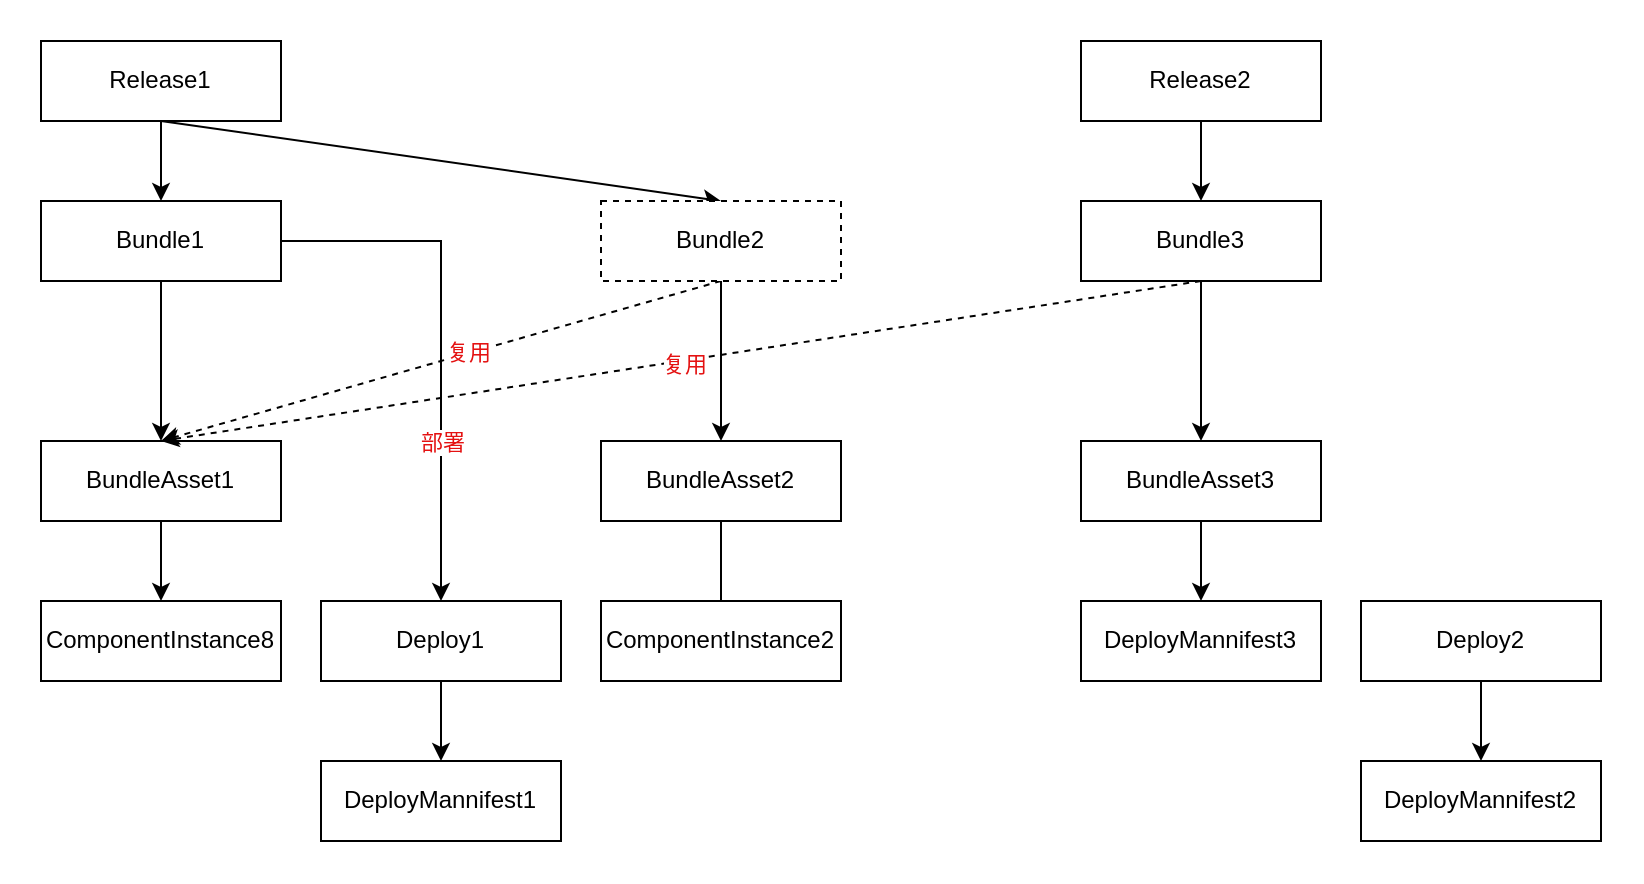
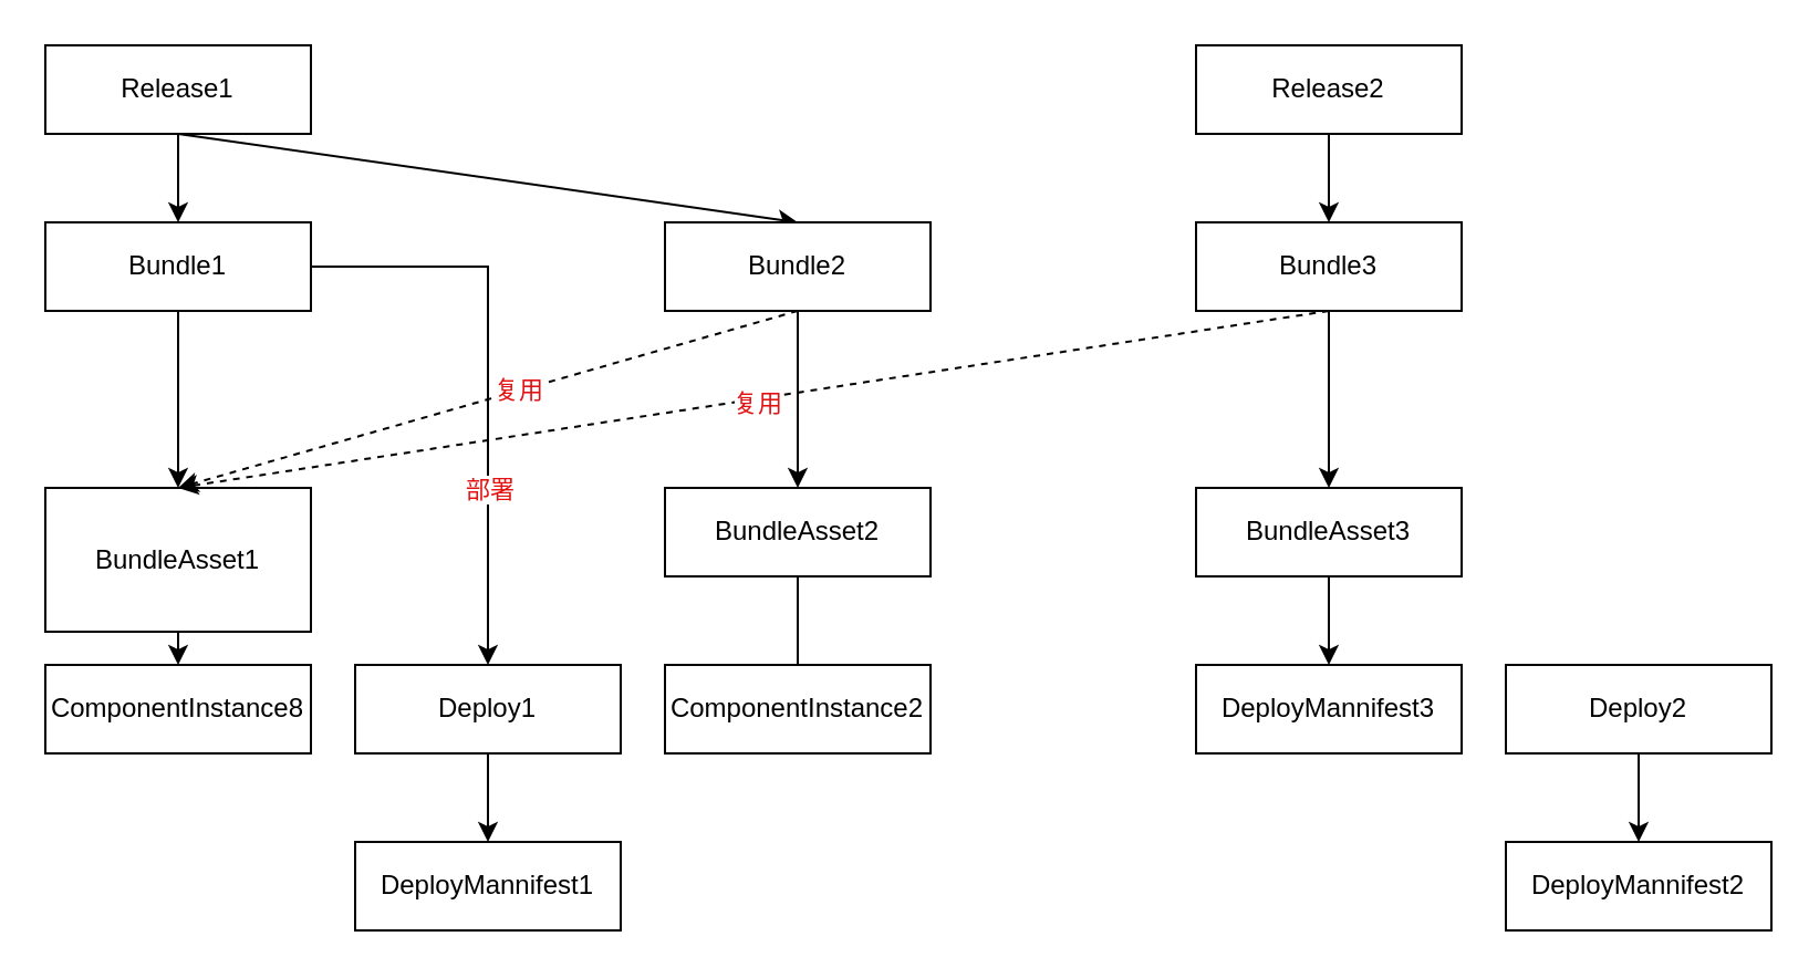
  <mxCell id="0" />
  <mxCell id="1" parent="0" />
  <mxCell id="2" style="edgeStyle=none;html=1;entryX=0.5;entryY=0;entryDx=0;entryDy=0;" parent="1" source="3" target="7" edge="1"><mxGeometry relative="1" as="geometry" /></mxCell>
  <mxCell id="3" value="Release1" style="whiteSpace=wrap;html=1;" parent="1" vertex="1"><mxGeometry x="20" y="20" width="120" height="40" as="geometry" /></mxCell>
  <mxCell id="4" style="edgeStyle=none;html=1;entryX=0.5;entryY=0;entryDx=0;entryDy=0;" parent="1" source="7" target="9" edge="1"><mxGeometry relative="1" as="geometry" /></mxCell>
  <mxCell id="5" style="edgeStyle=orthogonalEdgeStyle;html=1;entryX=0.5;entryY=0;entryDx=0;entryDy=0;fontColor=#e41111;exitX=1;exitY=0.5;exitDx=0;exitDy=0;rounded=0;" parent="1" source="7" target="27" edge="1"><mxGeometry relative="1" as="geometry" /></mxCell>
  <mxCell id="6" value="部署" style="edgeLabel;html=1;align=center;verticalAlign=middle;resizable=0;points=[];fontColor=#e41111;" parent="5" vertex="1" connectable="0"><mxGeometry x="0.133" relative="1" as="geometry"><mxPoint y="33" as="offset" /></mxGeometry></mxCell>
  <mxCell id="7" value="Bundle1" style="whiteSpace=wrap;html=1;" parent="1" vertex="1"><mxGeometry x="20" y="100" width="120" height="40" as="geometry" /></mxCell>
  <mxCell id="8" style="edgeStyle=none;html=1;entryX=0.5;entryY=0;entryDx=0;entryDy=0;fontColor=#e41111;" parent="1" source="9" target="10" edge="1"><mxGeometry relative="1" as="geometry" /></mxCell>
- <mxCell id="9" value="BundleAsset1" style="whiteSpace=wrap;html=1;" parent="1" vertex="1"><mxGeometry x="20" y="220" width="120" height="40" as="geometry" /></mxCell>
+ <mxCell id="9" value="BundleAsset1" style="whiteSpace=wrap;html=1;" parent="1" vertex="1"><mxGeometry x="20" y="220" width="120" height="65" as="geometry" /></mxCell>
  <mxCell id="10" value="ComponentInstance8" style="whiteSpace=wrap;html=1;" parent="1" vertex="1"><mxGeometry x="20" y="300" width="120" height="40" as="geometry" /></mxCell>
  <mxCell id="11" style="edgeStyle=none;html=1;entryX=0.5;entryY=0;entryDx=0;entryDy=0;exitX=0.5;exitY=1;exitDx=0;exitDy=0;" parent="1" source="3" target="15" edge="1"><mxGeometry relative="1" as="geometry"><mxPoint x="170" y="70" as="sourcePoint" /></mxGeometry></mxCell>
  <mxCell id="12" style="edgeStyle=none;html=1;entryX=0.5;entryY=0;entryDx=0;entryDy=0;" parent="1" source="15" target="23" edge="1"><mxGeometry relative="1" as="geometry" /></mxCell>
  <mxCell id="13" style="edgeStyle=none;html=1;exitX=0.5;exitY=1;exitDx=0;exitDy=0;entryX=0.5;entryY=0;entryDx=0;entryDy=0;dashed=1;" parent="1" source="15" target="9" edge="1"><mxGeometry relative="1" as="geometry" /></mxCell>
  <mxCell id="14" value="&lt;font&gt;复用&lt;/font&gt;" style="edgeLabel;html=1;align=center;verticalAlign=middle;resizable=0;points=[];fontColor=#e41111;" parent="13" vertex="1" connectable="0"><mxGeometry x="-0.178" y="1" relative="1" as="geometry"><mxPoint x="-11" y="2" as="offset" /></mxGeometry></mxCell>
- <mxCell id="15" value="Bundle2" style="whiteSpace=wrap;html=1;dashed=1;" parent="1" vertex="1"><mxGeometry x="300" y="100" width="120" height="40" as="geometry" /></mxCell>
+ <mxCell id="15" value="Bundle2" style="whiteSpace=wrap;html=1;" parent="1" vertex="1"><mxGeometry x="300" y="100" width="120" height="40" as="geometry" /></mxCell>
  <mxCell id="16" style="edgeStyle=none;html=1;entryX=0.5;entryY=0;entryDx=0;entryDy=0;" parent="1" source="17" target="21" edge="1"><mxGeometry relative="1" as="geometry" /></mxCell>
  <mxCell id="17" value="Release2" style="whiteSpace=wrap;html=1;" parent="1" vertex="1"><mxGeometry x="540" y="20" width="120" height="40" as="geometry" /></mxCell>
  <mxCell id="18" style="edgeStyle=none;html=1;entryX=0.5;entryY=0;entryDx=0;entryDy=0;" parent="1" source="21" target="25" edge="1"><mxGeometry relative="1" as="geometry" /></mxCell>
  <mxCell id="19" style="edgeStyle=none;html=1;exitX=0.5;exitY=1;exitDx=0;exitDy=0;entryX=0.5;entryY=0;entryDx=0;entryDy=0;dashed=1;fontColor=#e41111;" parent="1" source="21" target="9" edge="1"><mxGeometry relative="1" as="geometry" /></mxCell>
  <mxCell id="20" value="复用" style="edgeLabel;html=1;align=center;verticalAlign=middle;resizable=0;points=[];fontColor=#e41111;" parent="19" vertex="1" connectable="0"><mxGeometry x="-0.003" y="2" relative="1" as="geometry"><mxPoint as="offset" /></mxGeometry></mxCell>
  <mxCell id="21" value="Bundle3" style="whiteSpace=wrap;html=1;" parent="1" vertex="1"><mxGeometry x="540" y="100" width="120" height="40" as="geometry" /></mxCell>
  <mxCell id="22" style="edgeStyle=none;html=1;fontColor=#e41111;endArrow=none;" parent="1" source="23" target="28" edge="1"><mxGeometry relative="1" as="geometry" /></mxCell>
  <mxCell id="23" value="BundleAsset2" style="whiteSpace=wrap;html=1;" parent="1" vertex="1"><mxGeometry x="300" y="220" width="120" height="40" as="geometry" /></mxCell>
  <mxCell id="24" style="edgeStyle=none;html=1;entryX=0.5;entryY=0;entryDx=0;entryDy=0;fontColor=#e41111;" parent="1" source="25" target="29" edge="1"><mxGeometry relative="1" as="geometry" /></mxCell>
  <mxCell id="25" value="BundleAsset3" style="whiteSpace=wrap;html=1;" parent="1" vertex="1"><mxGeometry x="540" y="220" width="120" height="40" as="geometry" /></mxCell>
  <mxCell id="26" style="edgeStyle=none;html=1;entryX=0.5;entryY=0;entryDx=0;entryDy=0;" edge="1" parent="1" source="27" target="32"><mxGeometry relative="1" as="geometry" /></mxCell>
  <mxCell id="27" value="Deploy1" style="whiteSpace=wrap;html=1;" parent="1" vertex="1"><mxGeometry x="160" y="300" width="120" height="40" as="geometry" /></mxCell>
  <mxCell id="28" value="ComponentInstance2" style="whiteSpace=wrap;html=1;" parent="1" vertex="1"><mxGeometry x="300" y="300" width="120" height="40" as="geometry" /></mxCell>
  <mxCell id="29" value="DeployMannifest3" style="whiteSpace=wrap;html=1;" parent="1" vertex="1"><mxGeometry x="540" y="300" width="120" height="40" as="geometry" /></mxCell>
  <mxCell id="30" style="edgeStyle=none;html=1;" edge="1" parent="1" source="31" target="33"><mxGeometry relative="1" as="geometry" /></mxCell>
  <mxCell id="31" value="Deploy2" style="whiteSpace=wrap;html=1;" parent="1" vertex="1"><mxGeometry x="680" y="300" width="120" height="40" as="geometry" /></mxCell>
  <mxCell id="32" value="DeployMannifest1" style="whiteSpace=wrap;html=1;" vertex="1" parent="1"><mxGeometry x="160" y="380" width="120" height="40" as="geometry" /></mxCell>
  <mxCell id="33" value="DeployMannifest2" style="whiteSpace=wrap;html=1;" vertex="1" parent="1"><mxGeometry x="680" y="380" width="120" height="40" as="geometry" /></mxCell>
